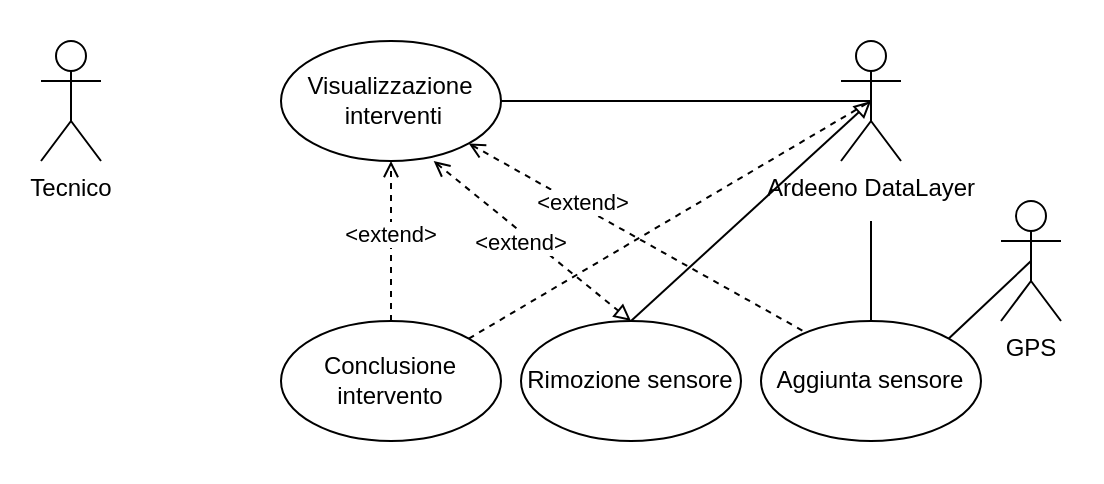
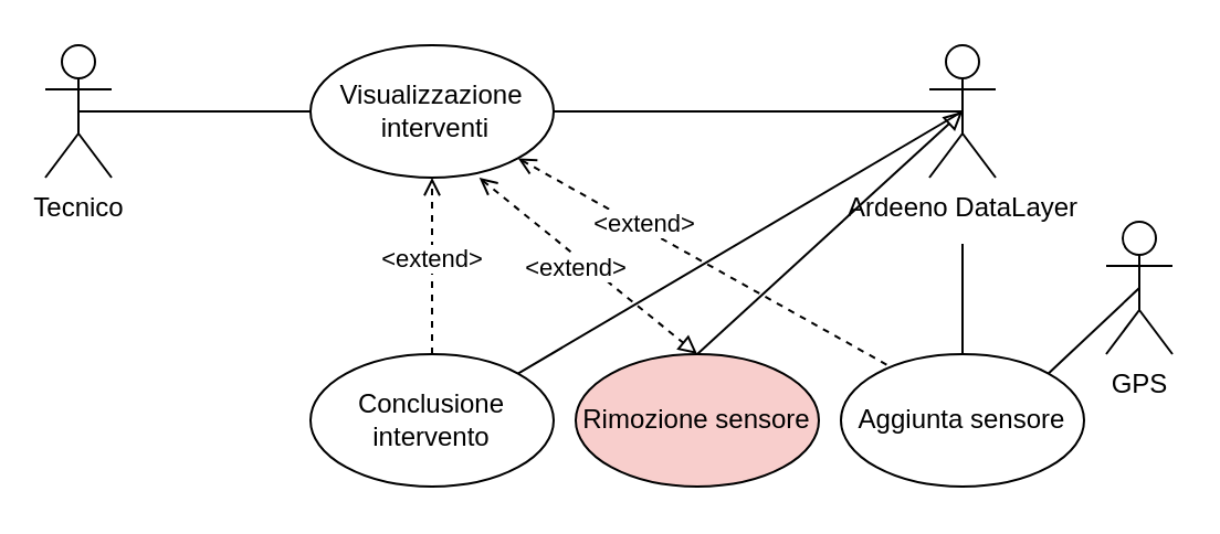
  <mxCell id="0" />
  <mxCell id="1" parent="0" />
  <mxCell id="2" value="Tecnico" style="shape=umlActor;verticalLabelPosition=bottom;verticalAlign=top;html=1;outlineConnect=0;" parent="1" vertex="1"><mxGeometry x="20" y="20" width="30" height="60" as="geometry" /></mxCell>
+ <mxCell id="3" value="" style="edgeStyle=none;rounded=0;jumpStyle=none;orthogonalLoop=1;jettySize=auto;html=1;strokeWidth=1;endArrow=none;endFill=0;entryX=0.5;entryY=0.5;entryDx=0;entryDy=0;entryPerimeter=0;" parent="1" source="5" target="2" edge="1"><mxGeometry relative="1" as="geometry" /></mxCell>
  <mxCell id="4" style="edgeStyle=none;html=1;exitX=1;exitY=0.5;exitDx=0;exitDy=0;entryX=0.5;entryY=0.5;entryDx=0;entryDy=0;entryPerimeter=0;endArrow=none;endFill=0;" parent="1" source="5" target="10" edge="1"><mxGeometry relative="1" as="geometry" /></mxCell>
  <mxCell id="5" value="Visualizzazione&lt;br&gt;&amp;nbsp;interventi" style="ellipse;whiteSpace=wrap;html=1;" parent="1" vertex="1"><mxGeometry x="140" y="20" width="110" height="60" as="geometry" /></mxCell>
  <mxCell id="6" style="rounded=0;orthogonalLoop=1;jettySize=auto;html=1;exitX=0.5;exitY=0;exitDx=0;exitDy=0;endArrow=open;endFill=0;dashed=1;strokeWidth=1;jumpStyle=none;entryX=0.5;entryY=1;entryDx=0;entryDy=0;" parent="1" source="9" target="5" edge="1"><mxGeometry relative="1" as="geometry"><mxPoint x="210" y="110" as="targetPoint" /></mxGeometry></mxCell>
  <mxCell id="7" value="&amp;lt;extend&amp;gt;" style="edgeLabel;html=1;align=center;verticalAlign=middle;resizable=0;points=[];" parent="6" vertex="1" connectable="0"><mxGeometry x="0.109" y="1" relative="1" as="geometry"><mxPoint as="offset" /></mxGeometry></mxCell>
- <mxCell id="8" style="edgeStyle=none;rounded=0;jumpStyle=none;orthogonalLoop=1;jettySize=auto;html=1;exitX=1;exitY=0;exitDx=0;exitDy=0;entryX=0.5;entryY=0.5;entryDx=0;entryDy=0;entryPerimeter=0;strokeWidth=1;endArrow=none;endFill=0;dashed=1;" parent="1" source="9" target="10" edge="1"><mxGeometry relative="1" as="geometry" /></mxCell>
+ <mxCell id="8" style="edgeStyle=none;rounded=0;jumpStyle=none;orthogonalLoop=1;jettySize=auto;html=1;exitX=1;exitY=0;exitDx=0;exitDy=0;entryX=0.5;entryY=0.5;entryDx=0;entryDy=0;entryPerimeter=0;strokeWidth=1;endArrow=none;endFill=0;" parent="1" source="9" target="10" edge="1"><mxGeometry relative="1" as="geometry" /></mxCell>
  <mxCell id="9" value="Conclusione intervento" style="ellipse;whiteSpace=wrap;html=1;" parent="1" vertex="1"><mxGeometry x="140" y="160" width="110" height="60" as="geometry" /></mxCell>
  <mxCell id="10" value="Ardeeno DataLayer" style="shape=umlActor;verticalLabelPosition=bottom;verticalAlign=top;html=1;outlineConnect=0;" parent="1" vertex="1"><mxGeometry x="420" y="20" width="30" height="60" as="geometry" /></mxCell>
  <mxCell id="11" style="edgeStyle=none;rounded=0;jumpStyle=none;orthogonalLoop=1;jettySize=auto;html=1;exitX=1;exitY=1;exitDx=0;exitDy=0;strokeWidth=1;endArrow=none;endFill=0;dashed=1;startArrow=open;startFill=0;" parent="1" source="5" edge="1"><mxGeometry relative="1" as="geometry"><mxPoint x="470" y="200" as="sourcePoint" /><mxPoint x="410" y="170" as="targetPoint" /></mxGeometry></mxCell>
  <mxCell id="12" value="&lt;div&gt;&amp;lt;extend&amp;gt;&lt;/div&gt;" style="edgeLabel;html=1;align=center;verticalAlign=middle;resizable=0;points=[];" parent="11" vertex="1" connectable="0"><mxGeometry x="0.182" y="-1" relative="1" as="geometry"><mxPoint x="-47" y="-30" as="offset" /></mxGeometry></mxCell>
  <mxCell id="13" style="edgeStyle=none;rounded=0;jumpStyle=none;orthogonalLoop=1;jettySize=auto;html=1;exitX=0.5;exitY=0;exitDx=0;exitDy=0;strokeWidth=1;startArrow=none;startFill=0;endArrow=none;endFill=0;" parent="1" source="14" edge="1"><mxGeometry relative="1" as="geometry"><mxPoint x="435" y="110" as="targetPoint" /></mxGeometry></mxCell>
  <mxCell id="14" value="Aggiunta sensore" style="ellipse;whiteSpace=wrap;html=1;" parent="1" vertex="1"><mxGeometry x="380" y="160" width="110" height="60" as="geometry" /></mxCell>
- <mxCell id="15" value="Rimozione sensore" style="ellipse;whiteSpace=wrap;html=1;" parent="1" vertex="1"><mxGeometry x="260" y="160" width="110" height="60" as="geometry" /></mxCell>
+ <mxCell id="15" value="Rimozione sensore" style="ellipse;whiteSpace=wrap;html=1;fillColor=#f8cecc;" parent="1" vertex="1"><mxGeometry x="260" y="160" width="110" height="60" as="geometry" /></mxCell>
  <mxCell id="16" style="edgeStyle=none;rounded=0;jumpStyle=none;orthogonalLoop=1;jettySize=auto;html=1;strokeWidth=1;endArrow=block;endFill=0;dashed=1;startArrow=open;startFill=0;exitX=0.694;exitY=1.001;exitDx=0;exitDy=0;exitPerimeter=0;entryX=0.5;entryY=0;entryDx=0;entryDy=0;" parent="1" source="5" target="15" edge="1"><mxGeometry relative="1" as="geometry"><mxPoint x="244.208" y="81.039" as="sourcePoint" /><mxPoint x="420" y="180" as="targetPoint" /></mxGeometry></mxCell>
  <mxCell id="17" value="&lt;div&gt;&amp;lt;extend&amp;gt;&lt;/div&gt;" style="edgeLabel;html=1;align=center;verticalAlign=middle;resizable=0;points=[];" parent="16" vertex="1" connectable="0"><mxGeometry x="0.182" y="-1" relative="1" as="geometry"><mxPoint x="-14" y="-8" as="offset" /></mxGeometry></mxCell>
  <mxCell id="18" style="edgeStyle=none;rounded=0;jumpStyle=none;orthogonalLoop=1;jettySize=auto;html=1;exitX=0.5;exitY=0;exitDx=0;exitDy=0;entryX=0.5;entryY=0.5;entryDx=0;entryDy=0;entryPerimeter=0;strokeWidth=1;endArrow=block;endFill=0;" parent="1" source="15" target="10" edge="1"><mxGeometry relative="1" as="geometry"><mxPoint x="244.208" y="178.961" as="sourcePoint" /><mxPoint x="445" y="60" as="targetPoint" /></mxGeometry></mxCell>
  <mxCell id="19" style="rounded=0;orthogonalLoop=1;jettySize=auto;html=1;exitX=0.5;exitY=0.5;exitDx=0;exitDy=0;exitPerimeter=0;entryX=1;entryY=0;entryDx=0;entryDy=0;endArrow=none;endFill=0;" parent="1" source="20" target="14" edge="1"><mxGeometry relative="1" as="geometry" /></mxCell>
  <mxCell id="20" value="GPS" style="shape=umlActor;verticalLabelPosition=bottom;verticalAlign=top;html=1;outlineConnect=0;" parent="1" vertex="1"><mxGeometry x="500" y="100" width="30" height="60" as="geometry" /></mxCell>
